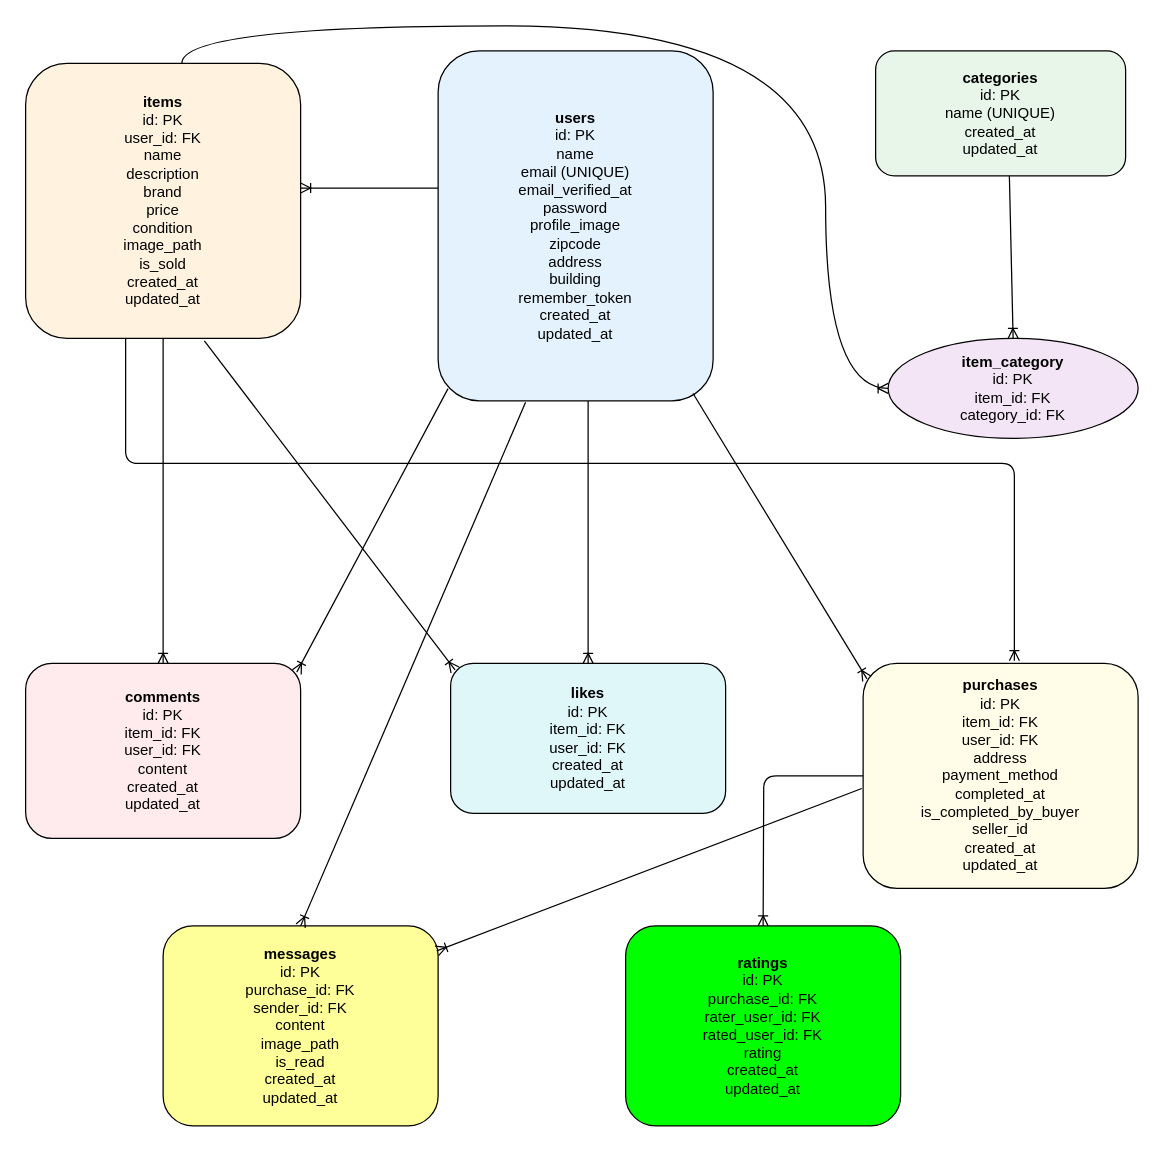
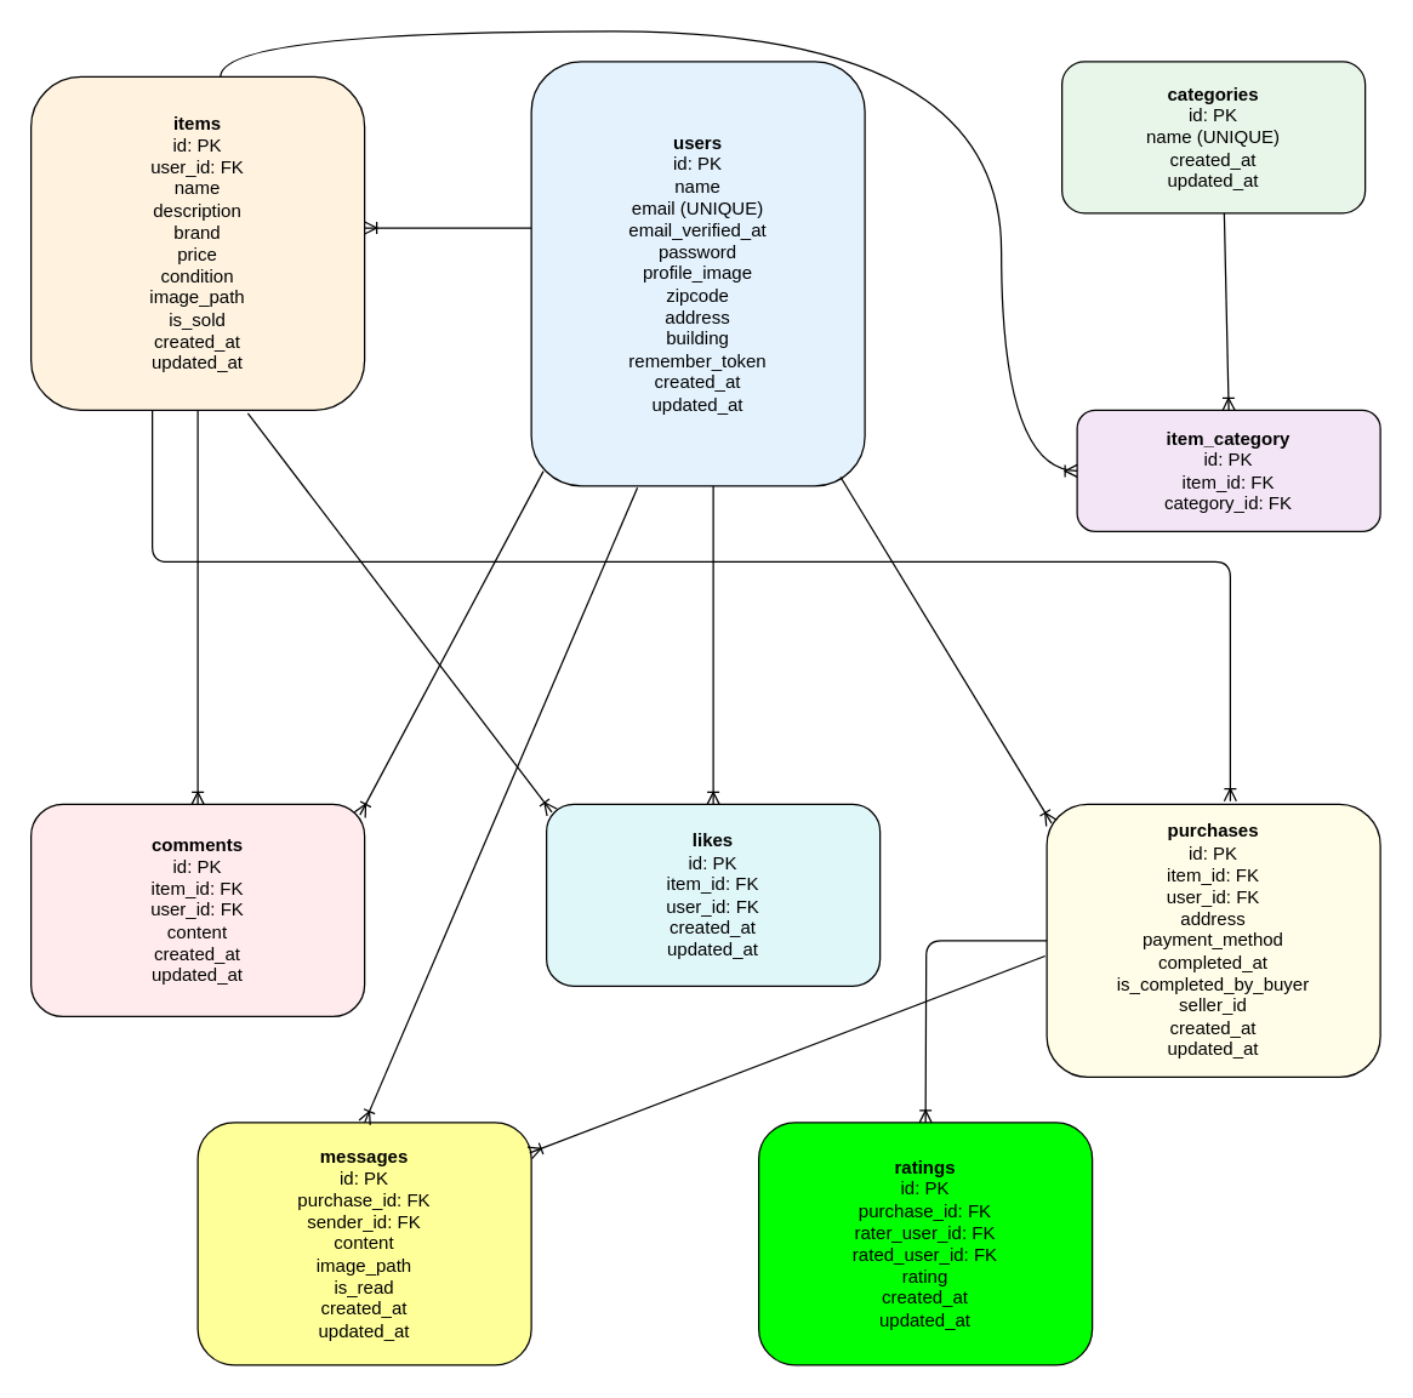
  <mxCell id="0" />
  <mxCell id="1" parent="0" />
  <mxCell id="2" value="&lt;b&gt;users&lt;/b&gt;&lt;br&gt;id: PK&lt;br&gt;name&lt;br&gt;email (UNIQUE)&lt;br&gt;email_verified_at&lt;br&gt;password&lt;br&gt;profile_image&lt;br&gt;zipcode&lt;br&gt;address&lt;br&gt;building&lt;br&gt;remember_token&lt;br&gt;created_at&lt;br&gt;updated_at" style="rounded=1;whiteSpace=wrap;html=1;fillColor=#E3F2FD;" parent="1" vertex="1"><mxGeometry x="350" y="40" width="220" height="280" as="geometry" /></mxCell>
  <mxCell id="3" value="&lt;b&gt;items&lt;/b&gt;&lt;br&gt;id: PK&lt;br&gt;user_id: FK&lt;br&gt;name&lt;br&gt;description&lt;br&gt;brand&lt;br&gt;price&lt;br&gt;condition&lt;br&gt;image_path&lt;br&gt;is_sold&lt;br&gt;created_at&lt;br&gt;updated_at" style="rounded=1;whiteSpace=wrap;html=1;fillColor=#FFF3E0;" parent="1" vertex="1"><mxGeometry x="20" y="50" width="220" height="220" as="geometry" /></mxCell>
  <mxCell id="4" value="&lt;b&gt;categories&lt;/b&gt;&lt;br&gt;id: PK&lt;br&gt;name (UNIQUE)&lt;br&gt;created_at&lt;br&gt;updated_at" style="rounded=1;whiteSpace=wrap;html=1;fillColor=#E8F5E9;" parent="1" vertex="1"><mxGeometry x="700" y="40" width="200" height="100" as="geometry" /></mxCell>
- <mxCell id="5" value="&lt;b&gt;item_category&lt;/b&gt;&lt;br&gt;id: PK&lt;br&gt;item_id: FK&lt;br&gt;category_id: FK" style="ellipse;whiteSpace=wrap;html=1;fillColor=#F3E5F5;" parent="1" vertex="1"><mxGeometry x="710" y="270" width="200" height="80" as="geometry" /></mxCell>
+ <mxCell id="5" value="&lt;b&gt;item_category&lt;/b&gt;&lt;br&gt;id: PK&lt;br&gt;item_id: FK&lt;br&gt;category_id: FK" style="rounded=1;whiteSpace=wrap;html=1;fillColor=#F3E5F5;" parent="1" vertex="1"><mxGeometry x="710" y="270" width="200" height="80" as="geometry" /></mxCell>
  <mxCell id="6" value="&lt;b&gt;comments&lt;br&gt;&lt;/b&gt;id: PK&lt;br&gt;item_id: FK&lt;br&gt;user_id: FK&lt;br&gt;content&lt;br&gt;created_at&lt;br&gt;updated_at" style="rounded=1;whiteSpace=wrap;html=1;fillColor=#FFEBEE;" parent="1" vertex="1"><mxGeometry x="20" y="530" width="220" height="140" as="geometry" /></mxCell>
  <mxCell id="7" value="&lt;b&gt;likes&lt;br&gt;&lt;/b&gt;id: PK&lt;br&gt;item_id: FK&lt;br&gt;user_id: FK&lt;br&gt;created_at&lt;br&gt;updated_at" style="rounded=1;whiteSpace=wrap;html=1;fillColor=#E0F7FA;" parent="1" vertex="1"><mxGeometry x="360" y="530" width="220" height="120" as="geometry" /></mxCell>
  <mxCell id="8" value="&lt;b&gt;purchases&lt;/b&gt;&lt;br&gt;id: PK&lt;br&gt;item_id: FK&lt;br&gt;user_id: FK&lt;br&gt;address&lt;br&gt;payment_method&lt;div&gt;&lt;font color=&quot;#000000&quot;&gt;completed_at&lt;br&gt;&lt;/font&gt;&lt;div&gt;&lt;font color=&quot;#000000&quot;&gt;is_completed_by_buyer&lt;/font&gt;&lt;/div&gt;&lt;div&gt;&lt;font color=&quot;#000000&quot;&gt;&lt;font color=&quot;#000000&quot;&gt;seller_id&lt;br&gt;&lt;/font&gt;&lt;/font&gt;created_at&lt;br&gt;updated_at&lt;/div&gt;&lt;/div&gt;" style="rounded=1;whiteSpace=wrap;html=1;fillColor=#FFFDE7;" parent="1" vertex="1"><mxGeometry x="690" y="530" width="220" height="180" as="geometry" /></mxCell>
  <mxCell id="9" value="" style="fontSize=12;html=1;endArrow=ERoneToMany;" parent="1" edge="1"><mxGeometry width="100" height="100" relative="1" as="geometry"><mxPoint x="350" y="149.71" as="sourcePoint" /><mxPoint x="240" y="149.71" as="targetPoint" /></mxGeometry></mxCell>
  <mxCell id="10" value="" style="fontSize=12;html=1;endArrow=ERoneToMany;exitX=0.036;exitY=0.965;exitDx=0;exitDy=0;exitPerimeter=0;entryX=0.986;entryY=0.05;entryDx=0;entryDy=0;entryPerimeter=0;" parent="1" source="2" target="6" edge="1"><mxGeometry width="100" height="100" relative="1" as="geometry"><mxPoint x="350" y="340" as="sourcePoint" /><mxPoint x="120" y="530" as="targetPoint" /></mxGeometry></mxCell>
  <mxCell id="11" value="" style="fontSize=12;html=1;endArrow=ERoneToMany;entryX=0.5;entryY=0;entryDx=0;entryDy=0;" parent="1" target="7" edge="1"><mxGeometry width="100" height="100" relative="1" as="geometry"><mxPoint x="470" y="320" as="sourcePoint" /><mxPoint x="478.03" y="501.12" as="targetPoint" /></mxGeometry></mxCell>
  <mxCell id="12" value="" style="fontSize=12;html=1;endArrow=ERoneToMany;exitX=0.927;exitY=0.979;exitDx=0;exitDy=0;entryX=0.014;entryY=0.069;entryDx=0;entryDy=0;entryPerimeter=0;exitPerimeter=0;" parent="1" source="2" target="8" edge="1"><mxGeometry width="100" height="100" relative="1" as="geometry"><mxPoint x="600" y="330" as="sourcePoint" /><mxPoint x="1020" y="630" as="targetPoint" /></mxGeometry></mxCell>
  <mxCell id="13" value="" style="fontSize=12;html=1;endArrow=ERoneToMany;exitX=0.5;exitY=1;exitDx=0;exitDy=0;entryX=0.5;entryY=0;entryDx=0;entryDy=0;entryPerimeter=0;" parent="1" source="3" target="6" edge="1"><mxGeometry width="100" height="100" relative="1" as="geometry"><mxPoint x="50.6" y="200" as="sourcePoint" /><mxPoint x="120" y="510" as="targetPoint" /></mxGeometry></mxCell>
  <mxCell id="14" value="" style="fontSize=12;html=1;endArrow=ERoneToMany;entryX=0.016;entryY=0.044;entryDx=0;entryDy=0;exitX=0.65;exitY=1.009;exitDx=0;exitDy=0;exitPerimeter=0;entryPerimeter=0;" parent="1" source="3" target="7" edge="1"><mxGeometry width="100" height="100" relative="1" as="geometry"><mxPoint x="400" y="490" as="sourcePoint" /><mxPoint x="500" y="390" as="targetPoint" /></mxGeometry></mxCell>
  <mxCell id="15" value="" style="edgeStyle=orthogonalEdgeStyle;fontSize=12;html=1;endArrow=ERoneToMany;entryX=0.55;entryY=-0.012;entryDx=0;entryDy=0;entryPerimeter=0;" parent="1" target="8" edge="1"><mxGeometry width="100" height="100" relative="1" as="geometry"><mxPoint x="100" y="270" as="sourcePoint" /><mxPoint x="817" y="490" as="targetPoint" /><Array as="points"><mxPoint x="100" y="370" /><mxPoint x="811" y="370" /></Array></mxGeometry></mxCell>
  <mxCell id="16" value="" style="edgeStyle=orthogonalEdgeStyle;fontSize=12;html=1;endArrow=ERoneToMany;entryX=0;entryY=0.5;entryDx=0;entryDy=0;curved=1;exitX=0.568;exitY=0;exitDx=0;exitDy=0;exitPerimeter=0;" parent="1" source="3" target="5" edge="1"><mxGeometry width="100" height="100" relative="1" as="geometry"><mxPoint x="180" y="10" as="sourcePoint" /><mxPoint x="530" y="-40" as="targetPoint" /><Array as="points"><mxPoint x="145" y="20" /><mxPoint x="660" y="20" /><mxPoint x="660" y="310" /></Array></mxGeometry></mxCell>
  <mxCell id="17" value="" style="fontSize=12;html=1;endArrow=ERoneToMany;exitX=0.535;exitY=1;exitDx=0;exitDy=0;exitPerimeter=0;entryX=0.5;entryY=0;entryDx=0;entryDy=0;" parent="1" source="4" target="5" edge="1"><mxGeometry width="100" height="100" relative="1" as="geometry"><mxPoint x="830" y="140" as="sourcePoint" /><mxPoint x="807" y="258" as="targetPoint" /><Array as="points" /></mxGeometry></mxCell>
  <mxCell id="18" value="&lt;div&gt;&lt;b&gt;&lt;br&gt;&lt;/b&gt;&lt;/div&gt;&lt;b&gt;messages&lt;br&gt;&lt;/b&gt;id: PK&lt;br&gt;purchase_id: FK&lt;br&gt;sender_id: FK&lt;br&gt;content&lt;div&gt;&lt;font color=&quot;#000000&quot;&gt;image_path&lt;/font&gt;&lt;/div&gt;&lt;div&gt;&lt;font color=&quot;#000000&quot;&gt;is_read&lt;br&gt;&lt;/font&gt;created_at&lt;br&gt;updated_at&lt;/div&gt;&lt;div&gt;&lt;br&gt;&lt;/div&gt;" style="rounded=1;whiteSpace=wrap;html=1;fillColor=#FFFF99;" parent="1" vertex="1"><mxGeometry x="130" y="740" width="220" height="160" as="geometry" /></mxCell>
  <mxCell id="19" value="&lt;div&gt;&lt;b&gt;&lt;br&gt;&lt;/b&gt;&lt;/div&gt;&lt;b&gt;ratings&lt;br&gt;&lt;/b&gt;id: PK&lt;br&gt;purchase_id: FK&lt;br&gt;rater_user_id: FK&lt;div&gt;&lt;span style=&quot;color: rgb(0, 0, 0);&quot;&gt;rated_user_id: FK&lt;/span&gt;&lt;br&gt;&lt;div&gt;&lt;font color=&quot;#000000&quot;&gt;rating&lt;/font&gt;&lt;/div&gt;&lt;div&gt;created_at&lt;br&gt;updated_at&lt;/div&gt;&lt;div&gt;&lt;br&gt;&lt;/div&gt;&lt;/div&gt;" style="rounded=1;whiteSpace=wrap;html=1;fillColor=#00FF00;" parent="1" vertex="1"><mxGeometry x="500" y="740" width="220" height="160" as="geometry" /></mxCell>
  <mxCell id="20" value="" style="fontSize=12;html=1;endArrow=ERoneToMany;entryX=0.995;entryY=0.125;entryDx=0;entryDy=0;entryPerimeter=0;exitX=-0.005;exitY=0.556;exitDx=0;exitDy=0;exitPerimeter=0;" edge="1" parent="1" source="8" target="18"><mxGeometry width="100" height="100" relative="1" as="geometry"><mxPoint x="463" y="690" as="sourcePoint" /><mxPoint x="363" y="790" as="targetPoint" /></mxGeometry></mxCell>
  <mxCell id="21" value="" style="fontSize=12;html=1;endArrow=ERoneToMany;entryX=0.223;entryY=1.018;entryDx=0;entryDy=0;entryPerimeter=0;exitX=0.318;exitY=1.004;exitDx=0;exitDy=0;exitPerimeter=0;" edge="1" parent="1" source="2"><mxGeometry width="100" height="100" relative="1" as="geometry"><mxPoint x="340" y="640" as="sourcePoint" /><mxPoint x="240" y="740" as="targetPoint" /></mxGeometry></mxCell>
  <mxCell id="22" value="" style="fontSize=12;html=1;endArrow=ERoneToMany;entryX=0.332;entryY=1.017;entryDx=0;entryDy=0;entryPerimeter=0;exitX=0;exitY=0.5;exitDx=0;exitDy=0;edgeStyle=orthogonalEdgeStyle;" edge="1" parent="1" source="8"><mxGeometry width="100" height="100" relative="1" as="geometry"><mxPoint x="653.04" y="623.06" as="sourcePoint" /><mxPoint x="610" y="740" as="targetPoint" /></mxGeometry></mxCell>
